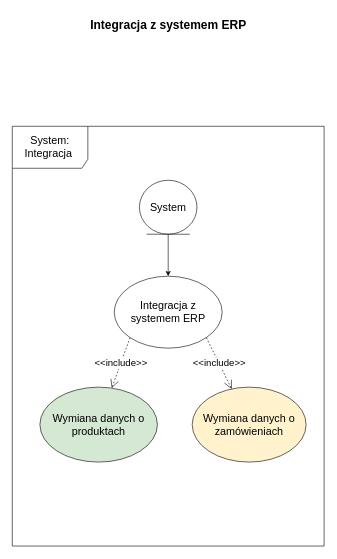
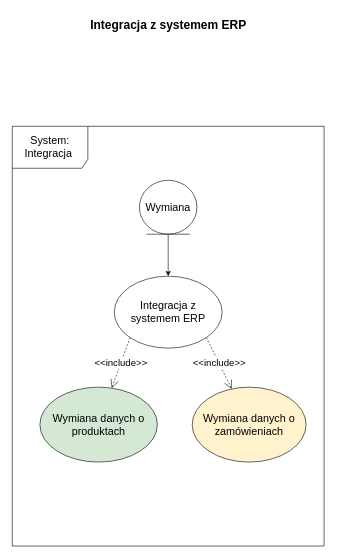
  <mxCell id="0" />
  <mxCell id="1" parent="0" />
  <mxCell id="2" value="&lt;font style=&quot;font-size: 20px;&quot;&gt;&lt;b&gt;Integracja z systemem ERP&lt;/b&gt;&lt;/font&gt;" style="text;html=1;align=center;verticalAlign=middle;resizable=0;points=[];autosize=1;strokeColor=none;fillColor=none;" parent="1" vertex="1"><mxGeometry x="140" y="20" width="280" height="40" as="geometry" /></mxCell>
  <mxCell id="3" value="&lt;font style=&quot;font-size: 18px;&quot;&gt;System: Integracja&amp;nbsp;&lt;/font&gt;" style="shape=umlFrame;whiteSpace=wrap;html=1;pointerEvents=0;width=126;height=70;" parent="1" vertex="1"><mxGeometry x="20" y="210" width="520" height="700" as="geometry" /></mxCell>
  <mxCell id="4" value="" style="edgeStyle=orthogonalEdgeStyle;rounded=0;orthogonalLoop=1;jettySize=auto;html=1;" parent="1" source="5" target="6" edge="1"><mxGeometry relative="1" as="geometry" /></mxCell>
- <mxCell id="5" value="&lt;font style=&quot;font-size: 18px;&quot;&gt;System&lt;/font&gt;" style="ellipse;shape=umlEntity;whiteSpace=wrap;html=1;" parent="1" vertex="1"><mxGeometry x="232" y="300" width="96" height="90" as="geometry" /></mxCell>
+ <mxCell id="5" value="&lt;font style=&quot;font-size: 18px;&quot;&gt;Wymiana&lt;/font&gt;" style="ellipse;shape=umlEntity;whiteSpace=wrap;html=1;" parent="1" vertex="1"><mxGeometry x="232" y="300" width="96" height="90" as="geometry" /></mxCell>
  <mxCell id="6" value="&lt;font style=&quot;font-size: 18px;&quot;&gt;Integracja z systemem ERP&lt;/font&gt;" style="ellipse;whiteSpace=wrap;html=1;" parent="1" vertex="1"><mxGeometry x="190" y="460" width="180" height="120" as="geometry" /></mxCell>
  <mxCell id="7" value="&lt;font style=&quot;font-size: 18px;&quot;&gt;Wymiana danych o zamówieniach&lt;/font&gt;" style="ellipse;whiteSpace=wrap;html=1;fillColor=#fff2cc;" parent="1" vertex="1"><mxGeometry x="320" y="645" width="190" height="125" as="geometry" /></mxCell>
  <mxCell id="8" value="&lt;font style=&quot;font-size: 18px;&quot;&gt;Wymiana danych o produktach&lt;/font&gt;" style="ellipse;whiteSpace=wrap;html=1;fillColor=#d5e8d4;" parent="1" vertex="1"><mxGeometry x="66" y="645" width="196" height="125" as="geometry" /></mxCell>
  <mxCell id="9" value="&lt;font style=&quot;font-size: 16px;&quot;&gt;&amp;lt;&amp;lt;include&amp;gt;&amp;gt;&lt;/font&gt;" style="endArrow=open;endSize=12;dashed=1;html=1;rounded=0;exitX=1;exitY=1;exitDx=0;exitDy=0;" parent="1" source="6" target="7" edge="1"><mxGeometry width="160" relative="1" as="geometry"><mxPoint x="186" y="570" as="sourcePoint" /><mxPoint x="346" y="570" as="targetPoint" /></mxGeometry></mxCell>
  <mxCell id="10" value="&lt;font style=&quot;font-size: 16px;&quot;&gt;&amp;lt;&amp;lt;include&amp;gt;&amp;gt;&lt;/font&gt;" style="endArrow=open;endSize=12;dashed=1;html=1;rounded=0;exitX=0;exitY=1;exitDx=0;exitDy=0;" parent="1" source="6" target="8" edge="1"><mxGeometry x="0.0" width="160" relative="1" as="geometry"><mxPoint x="186" y="570" as="sourcePoint" /><mxPoint x="346" y="570" as="targetPoint" /><mxPoint as="offset" /></mxGeometry></mxCell>
